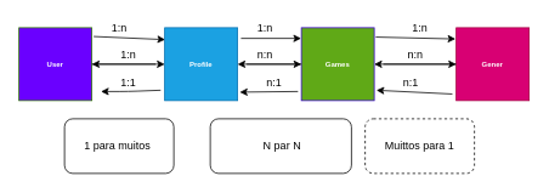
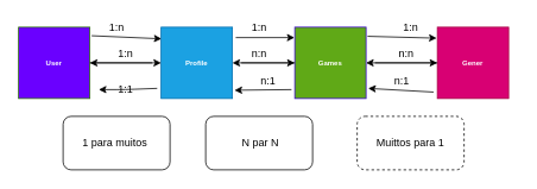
  <mxCell id="0" />
  <mxCell id="1" parent="0" />
  <mxCell id="2" value="" style="edgeStyle=none;html=1;exitX=1.025;exitY=0.12;exitDx=0;exitDy=0;exitPerimeter=0;entryX=0.006;entryY=0.163;entryDx=0;entryDy=0;entryPerimeter=0;" parent="1" source="3" target="6" edge="1"><mxGeometry relative="1" as="geometry"><Array as="points" /></mxGeometry></mxCell>
  <mxCell id="3" value="&lt;h6&gt;User&lt;/h6&gt;" style="whiteSpace=wrap;html=1;aspect=fixed;fillColor=#6a00ff;fontColor=#ffffff;strokeColor=#2D7600;" parent="1" vertex="1"><mxGeometry x="20" y="30" width="80" height="80" as="geometry" /></mxCell>
  <mxCell id="4" value="" style="edgeStyle=none;html=1;exitX=1.047;exitY=0.146;exitDx=0;exitDy=0;exitPerimeter=0;entryX=-0.003;entryY=0.146;entryDx=0;entryDy=0;entryPerimeter=0;" parent="1" source="6" target="9" edge="1"><mxGeometry relative="1" as="geometry" /></mxCell>
  <mxCell id="5" style="edgeStyle=none;html=1;exitX=-0.055;exitY=0.858;exitDx=0;exitDy=0;exitPerimeter=0;" parent="1" source="6" edge="1"><mxGeometry relative="1" as="geometry"><mxPoint x="110" y="100" as="targetPoint" /><Array as="points"><mxPoint x="140" y="100" /></Array></mxGeometry></mxCell>
  <mxCell id="6" value="&lt;h6&gt;Profile&lt;/h6&gt;" style="whiteSpace=wrap;html=1;aspect=fixed;fillColor=#1ba1e2;fontColor=#ffffff;strokeColor=#006EAF;" parent="1" vertex="1"><mxGeometry x="180" y="30" width="80" height="80" as="geometry" /></mxCell>
  <mxCell id="7" value="" style="edgeStyle=none;html=1;entryX=1.03;entryY=0.884;entryDx=0;entryDy=0;entryPerimeter=0;exitX=-0.046;exitY=0.875;exitDx=0;exitDy=0;exitPerimeter=0;" parent="1" source="9" target="6" edge="1"><mxGeometry relative="1" as="geometry" /></mxCell>
  <mxCell id="8" value="" style="edgeStyle=none;html=1;exitX=1.021;exitY=0.128;exitDx=0;exitDy=0;exitPerimeter=0;entryX=-0.01;entryY=0.154;entryDx=0;entryDy=0;entryPerimeter=0;" parent="1" source="9" target="11" edge="1"><mxGeometry relative="1" as="geometry" /></mxCell>
  <mxCell id="9" value="&lt;h6&gt;Games&lt;/h6&gt;" style="whiteSpace=wrap;html=1;aspect=fixed;fillColor=#60a917;fontColor=#ffffff;strokeColor=#3700CC;" parent="1" vertex="1"><mxGeometry x="330" y="30" width="80" height="80" as="geometry" /></mxCell>
  <mxCell id="10" value="" style="edgeStyle=none;html=1;entryX=1.03;entryY=0.858;entryDx=0;entryDy=0;entryPerimeter=0;exitX=-0.053;exitY=0.91;exitDx=0;exitDy=0;exitPerimeter=0;" parent="1" source="11" target="9" edge="1"><mxGeometry relative="1" as="geometry" /></mxCell>
- <mxCell id="11" value="&lt;h6&gt;Gener&lt;/h6&gt;" style="whiteSpace=wrap;html=1;aspect=fixed;fillColor=#d80073;fontColor=#ffffff;strokeColor=#A50040;" parent="1" vertex="1"><mxGeometry x="500" y="30" width="80" height="80" as="geometry" /></mxCell>
+ <mxCell id="11" value="&lt;h6&gt;Gener&lt;/h6&gt;" style="whiteSpace=wrap;html=1;aspect=fixed;fillColor=#d80073;fontColor=#ffffff;strokeColor=#A50040;" parent="1" vertex="1"><mxGeometry x="490" y="30" width="80" height="80" as="geometry" /></mxCell>
  <mxCell id="12" value="1:n&lt;br&gt;" style="text;html=1;align=center;verticalAlign=middle;resizable=0;points=[];autosize=1;strokeColor=none;fillColor=none;" parent="1" vertex="1"><mxGeometry x="115" width="30" height="20" as="geometry" y="20" /></mxCell>
- <mxCell id="13" value="1:1" style="text;html=1;align=center;verticalAlign=middle;resizable=0;points=[];autosize=1;strokeColor=none;fillColor=none;" parent="1" vertex="1"><mxGeometry x="125" y="80" width="30" height="20" as="geometry" /></mxCell>
+ <mxCell id="13" value="1:1" style="text;html=1;align=center;verticalAlign=middle;resizable=0;points=[];autosize=1;strokeColor=none;fillColor=none;" parent="1" vertex="1"><mxGeometry x="125" y="90" width="30" height="20" as="geometry" /></mxCell>
  <mxCell id="14" value="1 para muitos" style="text;html=1;align=center;verticalAlign=middle;resizable=0;points=[];autosize=1;strokeColor=none;fillColor=none;" parent="1" vertex="1"><mxGeometry x="85" y="150" width="90" height="20" as="geometry" /></mxCell>
  <mxCell id="15" value="1:n" style="text;html=1;align=center;verticalAlign=middle;resizable=0;points=[];autosize=1;strokeColor=none;fillColor=none;" parent="1" vertex="1"><mxGeometry x="275" width="30" height="20" as="geometry" y="20" /></mxCell>
  <mxCell id="16" value="n:1" style="text;html=1;align=center;verticalAlign=middle;resizable=0;points=[];autosize=1;strokeColor=none;fillColor=none;" parent="1" vertex="1"><mxGeometry x="285" y="80" width="30" height="20" as="geometry" /></mxCell>
- <mxCell id="17" value="&amp;nbsp;N par N" style="rounded=1;whiteSpace=wrap;html=1;fillColor=default;" parent="1" vertex="1"><mxGeometry x="230" y="130" width="155" height="60" as="geometry" /></mxCell>
+ <mxCell id="17" value="&amp;nbsp;N par N" style="rounded=1;whiteSpace=wrap;html=1;fillColor=default;" parent="1" vertex="1"><mxGeometry x="230" y="130" width="120" height="60" as="geometry" /></mxCell>
  <mxCell id="18" value="1:n" style="text;html=1;align=center;verticalAlign=middle;resizable=0;points=[];autosize=1;strokeColor=none;fillColor=none;" parent="1" vertex="1"><mxGeometry x="445" width="30" height="20" as="geometry" y="20" /></mxCell>
  <mxCell id="19" value="n:1" style="text;html=1;align=center;verticalAlign=middle;resizable=0;points=[];autosize=1;strokeColor=none;fillColor=none;" parent="1" vertex="1"><mxGeometry x="435" y="80" width="30" height="20" as="geometry" /></mxCell>
  <mxCell id="20" value="Muittos para 1" style="rounded=1;whiteSpace=wrap;html=1;fillColor=default;dashed=1;" parent="1" vertex="1"><mxGeometry x="400" y="130" width="120" height="60" as="geometry" /></mxCell>
  <mxCell id="21" value="1 para muitos&amp;nbsp;" style="rounded=1;whiteSpace=wrap;html=1;fillColor=default;" parent="1" vertex="1"><mxGeometry x="70" y="130" width="120" height="60" as="geometry" /></mxCell>
  <mxCell id="22" value="" style="edgeStyle=none;html=1;exitX=1;exitY=0.5;exitDx=0;exitDy=0;entryX=0;entryY=0.5;entryDx=0;entryDy=0;" edge="1" parent="1" source="3" target="6"><mxGeometry relative="1" as="geometry"><Array as="points" /><mxPoint x="112" y="49.6" as="sourcePoint" /><mxPoint x="190.48" y="53.04" as="targetPoint" /></mxGeometry></mxCell>
  <mxCell id="23" value="1:n" style="text;html=1;align=center;verticalAlign=middle;resizable=0;points=[];autosize=1;strokeColor=none;fillColor=none;" vertex="1" parent="1"><mxGeometry x="125" y="50" width="30" height="20" as="geometry" /></mxCell>
  <mxCell id="24" value="" style="edgeStyle=none;html=1;" edge="1" parent="1"><mxGeometry relative="1" as="geometry"><mxPoint x="170" y="70" as="sourcePoint" /><mxPoint x="100" y="70" as="targetPoint" /></mxGeometry></mxCell>
  <mxCell id="25" value="" style="edgeStyle=none;html=1;entryX=1;entryY=0.5;entryDx=0;entryDy=0;exitX=0;exitY=0.5;exitDx=0;exitDy=0;" edge="1" parent="1" source="9" target="6"><mxGeometry relative="1" as="geometry"><mxPoint x="320" y="70" as="sourcePoint" /><mxPoint x="272.4" y="110.72" as="targetPoint" /></mxGeometry></mxCell>
  <mxCell id="26" value="" style="edgeStyle=none;html=1;entryX=1;entryY=0.5;entryDx=0;entryDy=0;exitX=0;exitY=0.5;exitDx=0;exitDy=0;" edge="1" parent="1" source="11" target="9"><mxGeometry relative="1" as="geometry"><mxPoint x="336.32" y="110" as="sourcePoint" /><mxPoint x="272.4" y="110.72" as="targetPoint" /></mxGeometry></mxCell>
  <mxCell id="27" value="" style="edgeStyle=none;html=1;" edge="1" parent="1"><mxGeometry relative="1" as="geometry"><mxPoint x="270" y="70" as="sourcePoint" /><mxPoint x="330" y="70" as="targetPoint" /></mxGeometry></mxCell>
  <mxCell id="28" value="" style="edgeStyle=none;html=1;entryX=0;entryY=0.5;entryDx=0;entryDy=0;" edge="1" parent="1" target="11"><mxGeometry relative="1" as="geometry"><mxPoint x="420" y="70" as="sourcePoint" /><mxPoint x="339.76" y="51.68" as="targetPoint" /></mxGeometry></mxCell>
  <mxCell id="29" value="n:n" style="text;html=1;align=center;verticalAlign=middle;resizable=0;points=[];autosize=1;strokeColor=none;fillColor=none;" vertex="1" parent="1"><mxGeometry x="275" y="50" width="30" height="20" as="geometry" /></mxCell>
  <mxCell id="30" value="n:n" style="text;html=1;align=center;verticalAlign=middle;resizable=0;points=[];autosize=1;strokeColor=none;fillColor=none;" vertex="1" parent="1"><mxGeometry x="440" y="50" width="30" height="20" as="geometry" /></mxCell>
